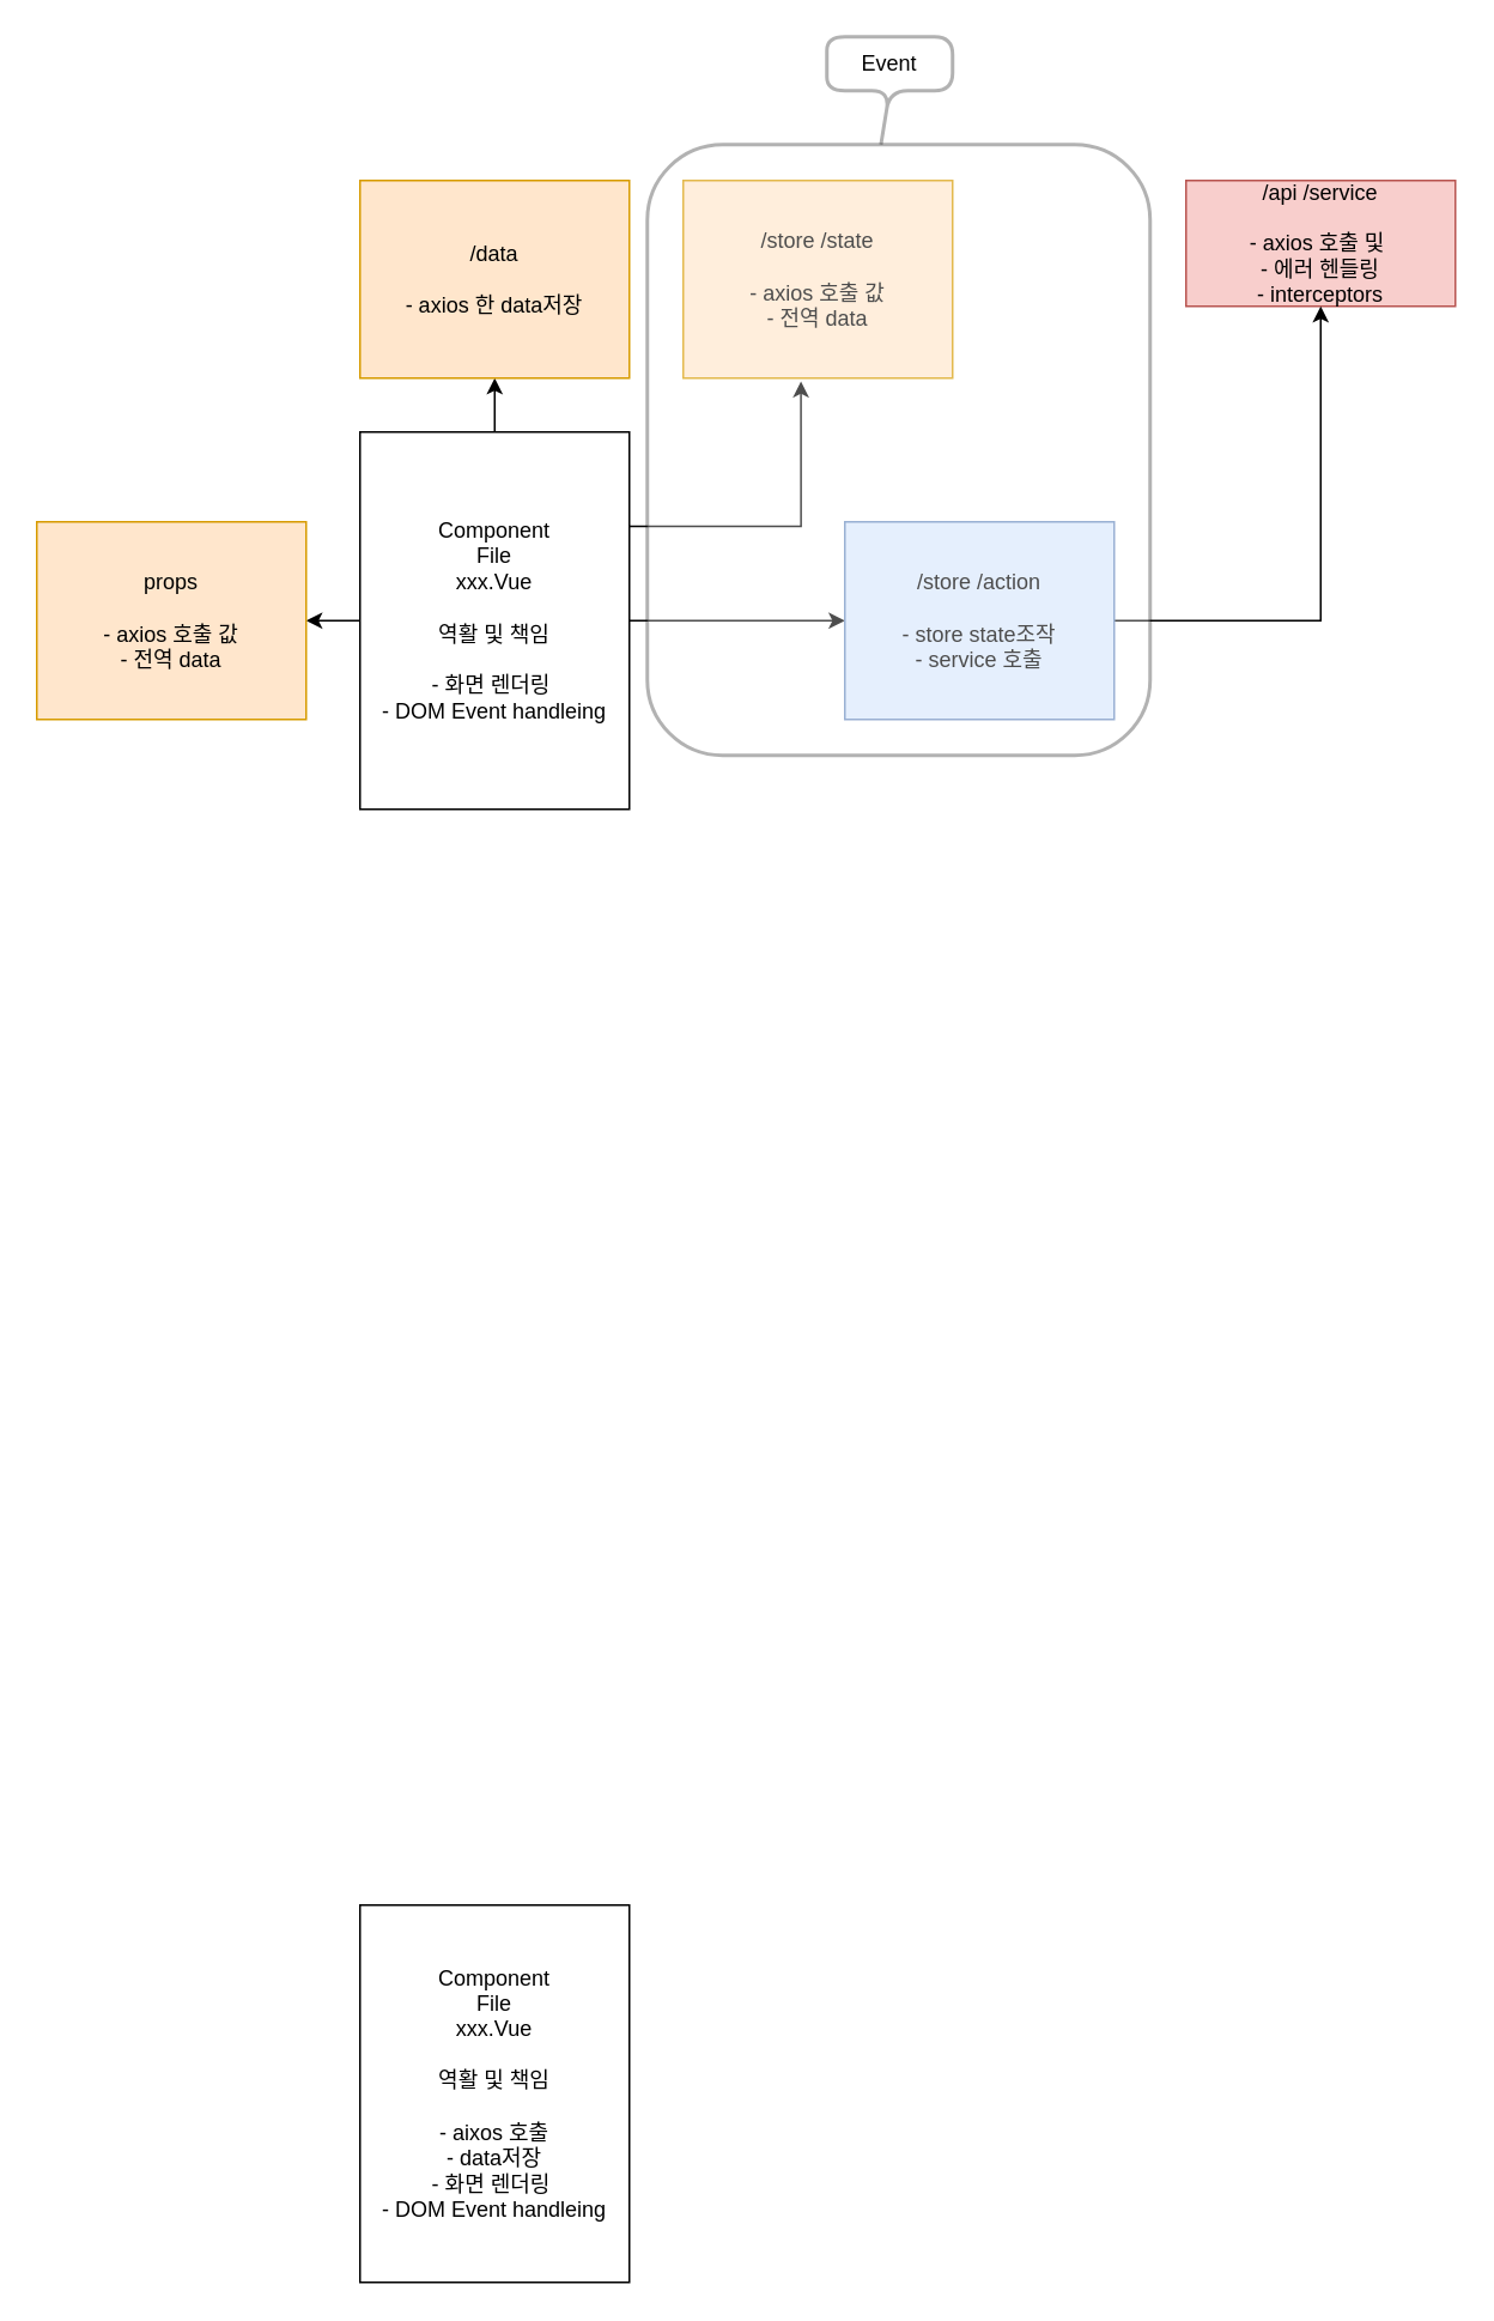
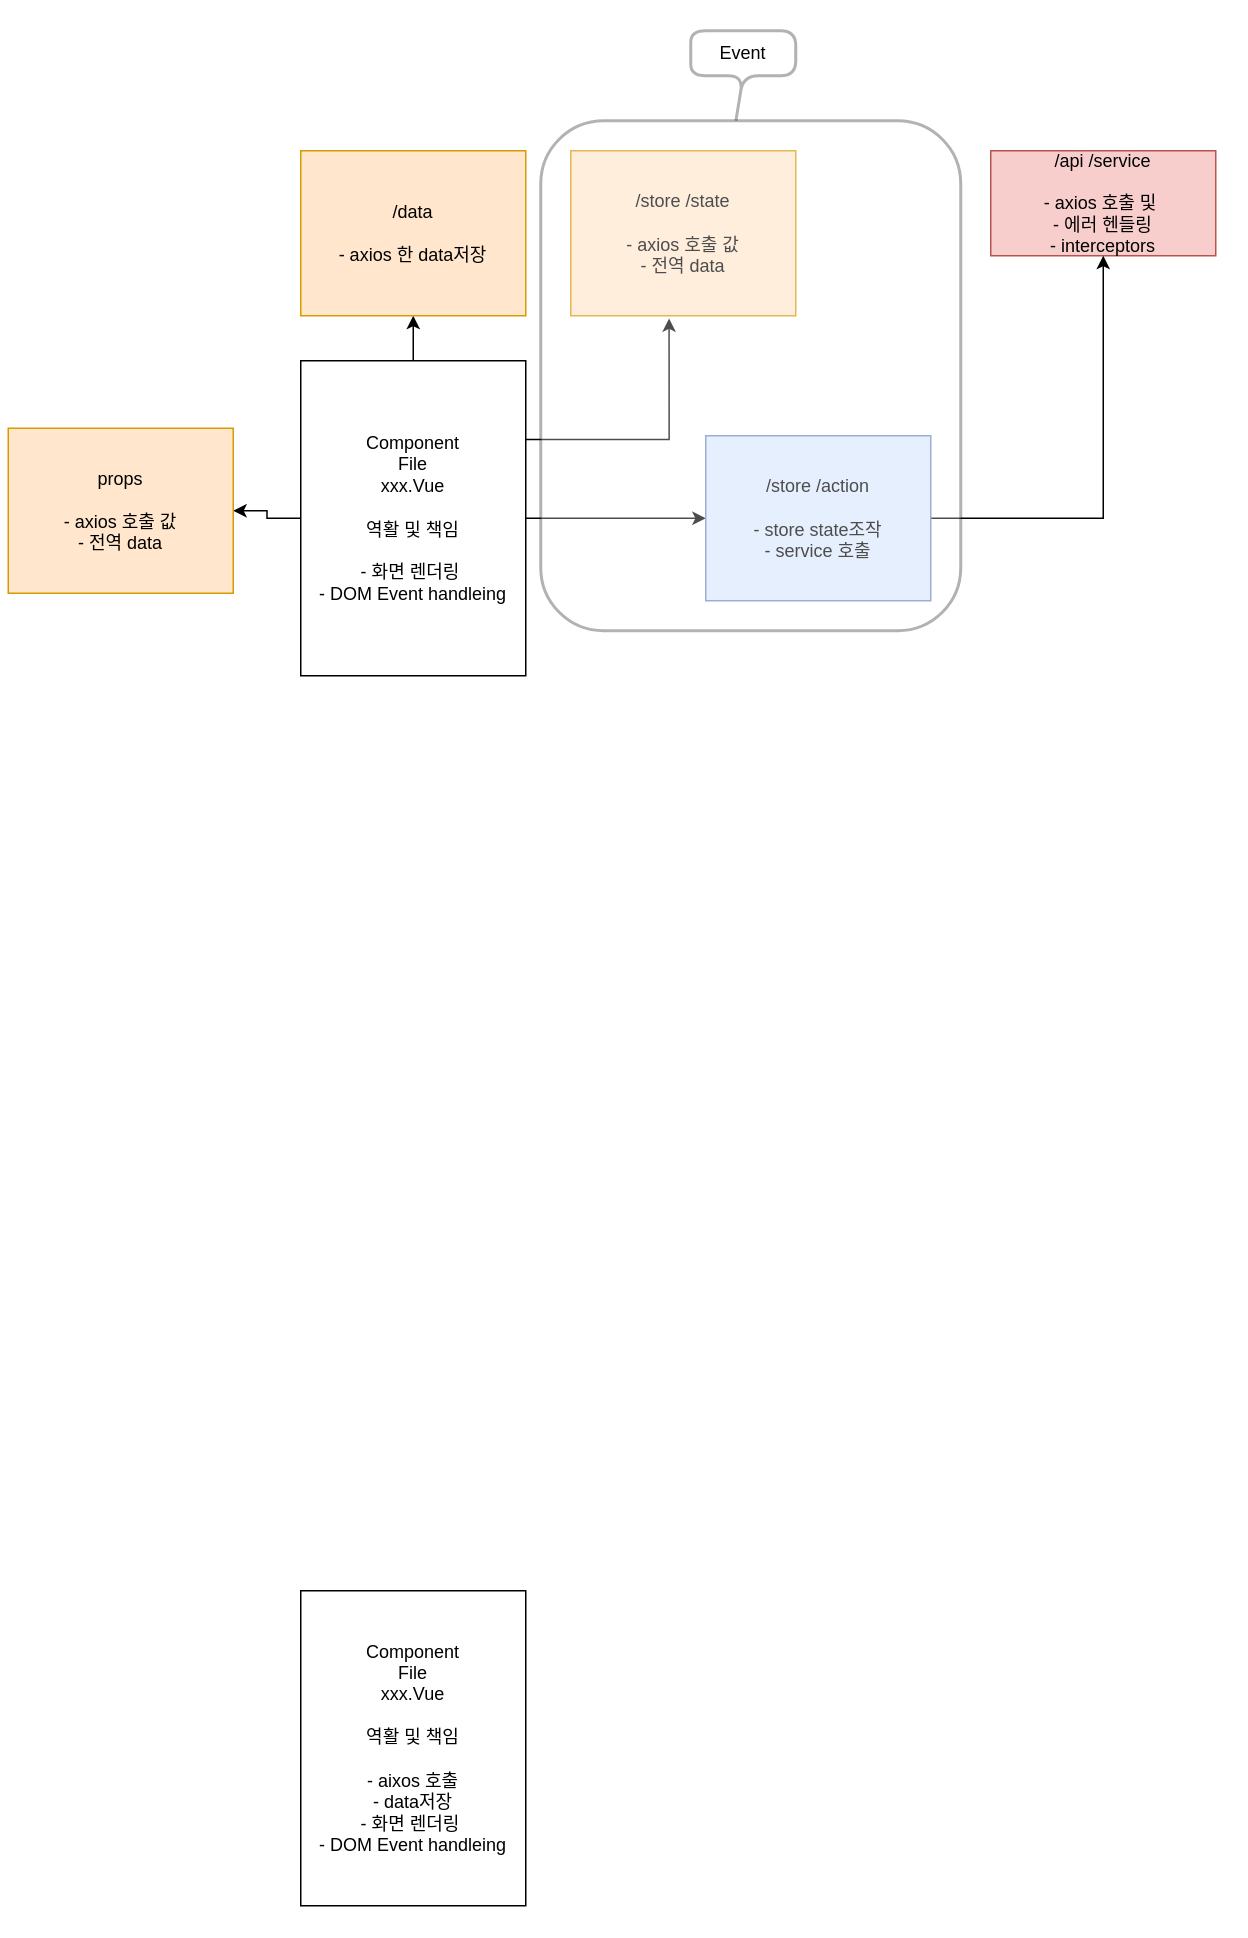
  <mxCell id="0" style=";html=1;" />
  <mxCell id="1" style=";html=1;" parent="0" />
  <mxCell id="2" value="Component&lt;br&gt;File&lt;br&gt;xxx.Vue&lt;br&gt;&lt;br&gt;역활 및 책임&lt;br&gt;&lt;br&gt;- aixos 호출&lt;br&gt;- data저장&lt;br&gt;- 화면 렌더링&amp;nbsp;&lt;br&gt;- DOM Event handleing" style="rounded=0;whiteSpace=wrap;html=1;" vertex="1" parent="1"><mxGeometry x="200" y="1060" width="150" height="210" as="geometry" /></mxCell>
  <mxCell id="3" style="edgeStyle=orthogonalEdgeStyle;rounded=0;orthogonalLoop=1;jettySize=auto;html=1;exitX=1;exitY=0.25;exitDx=0;exitDy=0;entryX=0.437;entryY=1.016;entryDx=0;entryDy=0;entryPerimeter=0;" edge="1" parent="1" source="7" target="9"><mxGeometry relative="1" as="geometry" /></mxCell>
  <mxCell id="4" value="" style="edgeStyle=orthogonalEdgeStyle;rounded=0;orthogonalLoop=1;jettySize=auto;html=1;" edge="1" parent="1" source="7" target="11"><mxGeometry relative="1" as="geometry" /></mxCell>
  <mxCell id="5" value="" style="edgeStyle=orthogonalEdgeStyle;rounded=0;orthogonalLoop=1;jettySize=auto;html=1;" edge="1" parent="1" source="7" target="8"><mxGeometry relative="1" as="geometry" /></mxCell>
  <mxCell id="6" value="" style="edgeStyle=orthogonalEdgeStyle;rounded=0;orthogonalLoop=1;jettySize=auto;html=1;" edge="1" parent="1" source="7" target="13"><mxGeometry relative="1" as="geometry" /></mxCell>
  <mxCell id="7" value="Component&lt;br&gt;File&lt;br&gt;xxx.Vue&lt;br&gt;&lt;br&gt;역활 및 책임&lt;br&gt;&lt;br&gt;- 화면 렌더링&amp;nbsp;&lt;br&gt;- DOM Event handleing" style="rounded=0;whiteSpace=wrap;html=1;" vertex="1" parent="1"><mxGeometry x="200" y="240" width="150" height="210" as="geometry" /></mxCell>
  <mxCell id="8" value="/data&lt;br&gt;&lt;br&gt;- axios 한 data저장" style="rounded=0;whiteSpace=wrap;html=1;fillColor=#ffe6cc;strokeColor=#d79b00;" vertex="1" parent="1"><mxGeometry x="200" y="100" width="150" height="110" as="geometry" /></mxCell>
  <mxCell id="9" value="/store /state&lt;br&gt;&lt;br&gt;- axios 호출 값&lt;br&gt;- 전역 data" style="rounded=0;whiteSpace=wrap;html=1;fillColor=#ffe6cc;strokeColor=#d79b00;" vertex="1" parent="1"><mxGeometry x="380" y="100" width="150" height="110" as="geometry" /></mxCell>
  <mxCell id="10" value="/api /service&lt;br&gt;&lt;br&gt;- axios 호출 및&amp;nbsp; &lt;br&gt;- 에러 헨들링&lt;br&gt;- interceptors" style="rounded=0;whiteSpace=wrap;html=1;fillColor=#f8cecc;strokeColor=#b85450;" vertex="1" parent="1"><mxGeometry x="660" y="100" width="150" height="70" as="geometry" /></mxCell>
- <mxCell id="11" value="props&lt;br&gt;&lt;br&gt;- axios 호출 값&lt;br&gt;- 전역 data" style="rounded=0;whiteSpace=wrap;html=1;fillColor=#ffe6cc;strokeColor=#d79b00;" vertex="1" parent="1"><mxGeometry x="20" y="290" width="150" height="110" as="geometry" /></mxCell>
+ <mxCell id="11" value="props&lt;br&gt;&lt;br&gt;- axios 호출 값&lt;br&gt;- 전역 data" style="rounded=0;whiteSpace=wrap;html=1;fillColor=#ffe6cc;strokeColor=#d79b00;" vertex="1" parent="1"><mxGeometry x="5" y="285" width="150" height="110" as="geometry" /></mxCell>
  <mxCell id="12" value="" style="edgeStyle=orthogonalEdgeStyle;rounded=0;orthogonalLoop=1;jettySize=auto;html=1;" edge="1" parent="1" source="13" target="10"><mxGeometry relative="1" as="geometry" /></mxCell>
  <mxCell id="13" value="/store /action&lt;br&gt;&lt;br&gt;- store state조작&lt;br&gt;- service 호출" style="rounded=0;whiteSpace=wrap;html=1;fillColor=#dae8fc;strokeColor=#6c8ebf;" vertex="1" parent="1"><mxGeometry x="470" y="290" width="150" height="110" as="geometry" /></mxCell>
  <mxCell id="14" value="" style="rounded=1;whiteSpace=wrap;html=1;glass=0;strokeWidth=2;perimeterSpacing=20;opacity=30;" vertex="1" parent="1"><mxGeometry x="360" y="80" width="280" height="340" as="geometry" /></mxCell>
  <mxCell id="15" value="Event" style="shape=callout;whiteSpace=wrap;html=1;perimeter=calloutPerimeter;rounded=1;glass=0;strokeWidth=2;opacity=30;base=0;position2=0.43;" vertex="1" parent="1"><mxGeometry x="460" width="70" height="60" as="geometry" y="20" /></mxCell>
